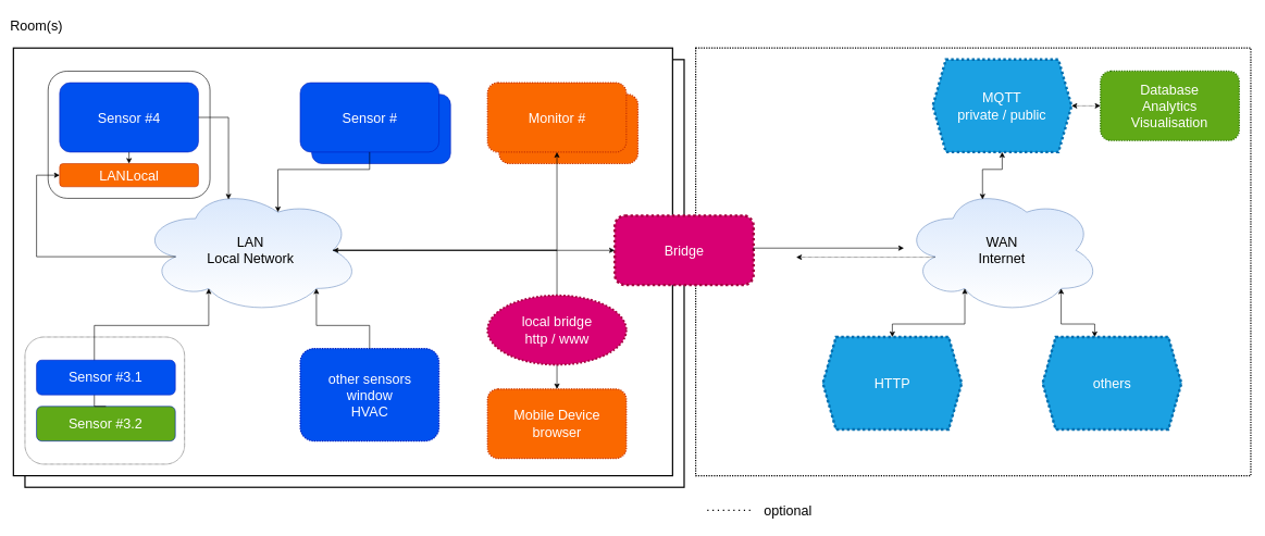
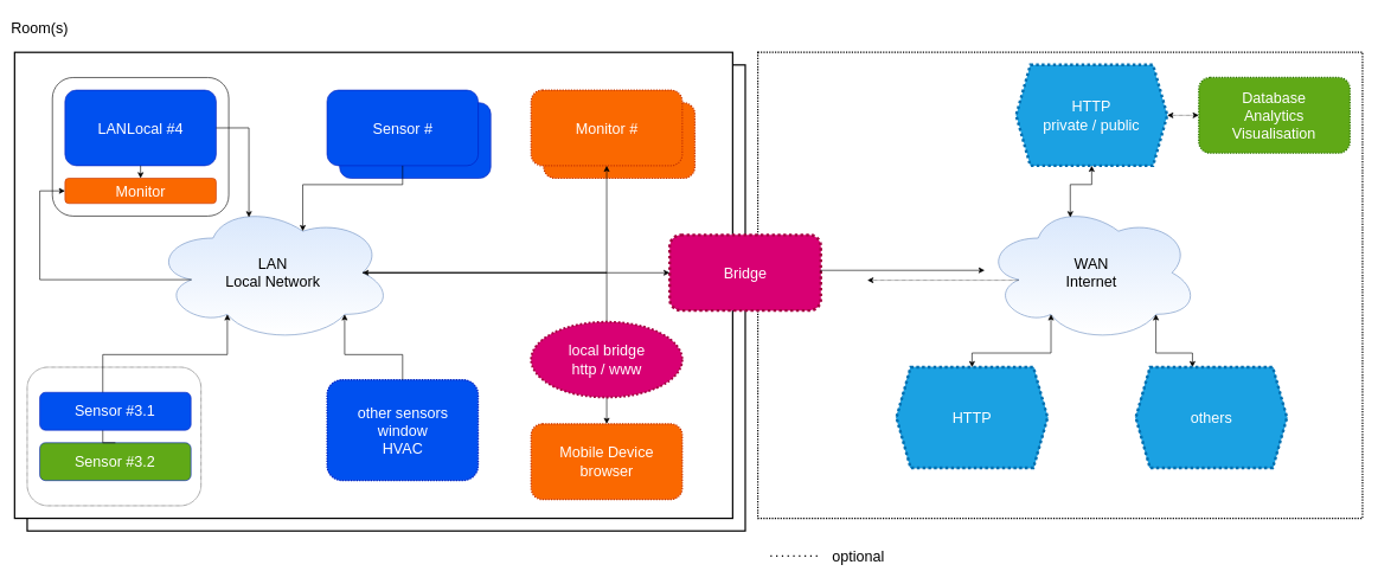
  <mxCell id="0" />
  <mxCell id="1" parent="0" />
  <mxCell id="2" value="" style="rounded=0;whiteSpace=wrap;html=1;gradientColor=#ffffff;fontSize=21;glass=0;strokeWidth=2;" vertex="1" parent="1"><mxGeometry x="37.727" y="90.909" width="1010.456" height="655.909" as="geometry" /></mxCell>
  <mxCell id="3" value="" style="rounded=0;whiteSpace=wrap;html=1;gradientColor=#ffffff;fontSize=21;glass=0;strokeWidth=2;" vertex="1" parent="1"><mxGeometry x="20" y="73.182" width="1010.456" height="655.909" as="geometry" /></mxCell>
  <mxCell id="4" value="" style="rounded=1;whiteSpace=wrap;html=1;gradientColor=#ffffff;fontSize=21;fillColor=none;dashed=1;dashPattern=1 1;" vertex="1" parent="1"><mxGeometry x="37.727" y="516.364" width="244.637" height="195" as="geometry" /></mxCell>
  <mxCell id="5" value="" style="rounded=0;whiteSpace=wrap;html=1;fillColor=none;gradientColor=#ffffff;fontSize=21;glass=0;dashed=1;dashPattern=1 1;strokeWidth=2;" vertex="1" parent="1"><mxGeometry x="1065.91" y="73.182" width="850.91" height="655.909" as="geometry" /></mxCell>
  <mxCell id="6" value="other sensors&lt;br style=&quot;font-size: 21px;&quot;&gt;window&lt;br style=&quot;font-size: 21px;&quot;&gt;HVAC" style="rounded=1;whiteSpace=wrap;html=1;fillColor=#0050ef;strokeColor=#001DBC;gradientDirection=east;fontColor=#ffffff;fontStyle=0;fontSize=21;dashed=1;dashPattern=1 1;strokeWidth=2;" vertex="1" parent="1"><mxGeometry x="459.637" y="534.091" width="212.727" height="141.818" as="geometry" /></mxCell>
  <mxCell id="7" value="Sensor #3.2" style="rounded=1;whiteSpace=wrap;html=1;fillColor=#60a917;strokeColor=#001DBC;gradientDirection=east;fontColor=#ffffff;fontStyle=0;fontSize=21;" vertex="1" parent="1"><mxGeometry x="55.455" y="622.727" width="212.727" height="53.182" as="geometry" /></mxCell>
  <mxCell id="8" value="LAN&lt;br style=&quot;font-size: 21px;&quot;&gt;Local Network" style="ellipse;shape=cloud;whiteSpace=wrap;html=1;fontSize=21;fillColor=#dae8fc;strokeColor=#6c8ebf;gradientColor=#ffffff;" vertex="1" parent="1"><mxGeometry x="215" y="285.909" width="336.819" height="195" as="geometry" /></mxCell>
  <mxCell id="9" style="edgeStyle=orthogonalEdgeStyle;rounded=0;orthogonalLoop=1;jettySize=auto;html=1;exitX=0.5;exitY=0;exitDx=0;exitDy=0;entryX=0.8;entryY=0.8;entryDx=0;entryDy=0;entryPerimeter=0;fontSize=21;" edge="1" parent="1" source="6" target="8"><mxGeometry relative="1" as="geometry"><Array as="points"><mxPoint x="566.001" y="498.636" /><mxPoint x="484.455" y="498.636" /></Array></mxGeometry></mxCell>
  <mxCell id="10" style="edgeStyle=orthogonalEdgeStyle;rounded=0;orthogonalLoop=1;jettySize=auto;html=1;exitX=0.5;exitY=0;exitDx=0;exitDy=0;entryX=0.31;entryY=0.8;entryDx=0;entryDy=0;entryPerimeter=0;fontSize=21;" edge="1" parent="1" source="7" target="8"><mxGeometry relative="1" as="geometry"><Array as="points"><mxPoint x="144.091" y="498.636" /><mxPoint x="319.591" y="498.636" /></Array></mxGeometry></mxCell>
  <mxCell id="11" value="Mobile Device&lt;br style=&quot;font-size: 21px;&quot;&gt;browser" style="rounded=1;whiteSpace=wrap;html=1;fillColor=#fa6800;strokeColor=#C73500;gradientDirection=east;fontColor=#ffffff;fontStyle=0;fontSize=21;dashed=1;dashPattern=1 1;strokeWidth=2;" vertex="1" parent="1"><mxGeometry x="746.819" y="596.136" width="212.727" height="106.364" as="geometry" /></mxCell>
  <mxCell id="12" style="edgeStyle=orthogonalEdgeStyle;rounded=0;orthogonalLoop=1;jettySize=auto;html=1;exitX=0.875;exitY=0.5;exitDx=0;exitDy=0;exitPerimeter=0;fontSize=21;" edge="1" parent="1" source="8" target="11"><mxGeometry relative="1" as="geometry" /></mxCell>
  <mxCell id="13" value="WAN&lt;br style=&quot;font-size: 21px;&quot;&gt;Internet" style="ellipse;shape=cloud;whiteSpace=wrap;html=1;fillColor=#dae8fc;fontSize=21;strokeColor=#6c8ebf;gradientColor=#ffffff;" vertex="1" parent="1"><mxGeometry x="1385.001" y="285.909" width="301.364" height="195" as="geometry" /></mxCell>
  <mxCell id="14" value="Bridge" style="rounded=1;whiteSpace=wrap;html=1;fillColor=#d80073;strokeColor=#A50040;gradientDirection=east;fontColor=#ffffff;fontStyle=0;fontSize=21;dashed=1;strokeWidth=4;dashPattern=1 1;" vertex="1" parent="1"><mxGeometry x="941.819" y="330.227" width="212.727" height="106.364" as="geometry" /></mxCell>
  <mxCell id="15" style="edgeStyle=orthogonalEdgeStyle;rounded=0;orthogonalLoop=1;jettySize=auto;html=1;exitX=0.875;exitY=0.5;exitDx=0;exitDy=0;exitPerimeter=0;fontSize=21;startArrow=classic;startFill=1;" edge="1" parent="1" source="8" target="14"><mxGeometry relative="1" as="geometry" /></mxCell>
  <mxCell id="16" style="edgeStyle=orthogonalEdgeStyle;rounded=0;orthogonalLoop=1;jettySize=auto;html=1;exitX=1;exitY=0.5;exitDx=0;exitDy=0;startArrow=none;startFill=0;fontSize=21;" edge="1" parent="1" source="14" target="13"><mxGeometry relative="1" as="geometry"><Array as="points"><mxPoint x="1155" y="380" /></Array></mxGeometry></mxCell>
  <mxCell id="17" style="edgeStyle=orthogonalEdgeStyle;rounded=0;orthogonalLoop=1;jettySize=auto;html=1;exitX=0.16;exitY=0.55;exitDx=0;exitDy=0;exitPerimeter=0;startArrow=none;startFill=0;fontSize=21;dashed=1;dashPattern=1 1;" edge="1" parent="1" source="13"><mxGeometry relative="1" as="geometry"><mxPoint x="1220" y="394" as="targetPoint" /><Array as="points"><mxPoint x="1220" y="393" /></Array></mxGeometry></mxCell>
  <mxCell id="18" style="edgeStyle=orthogonalEdgeStyle;rounded=0;orthogonalLoop=1;jettySize=auto;html=1;exitX=0.5;exitY=1;exitDx=0;exitDy=0;entryX=0.4;entryY=0.1;entryDx=0;entryDy=0;entryPerimeter=0;startArrow=classic;startFill=1;fontSize=21;" edge="1" parent="1" source="19" target="13"><mxGeometry relative="1" as="geometry" /></mxCell>
- <mxCell id="19" value="MQTT&lt;br style=&quot;font-size: 21px;&quot;&gt;private / public" style="shape=hexagon;perimeter=hexagonPerimeter2;whiteSpace=wrap;html=1;fixedSize=1;rounded=0;glass=0;fillColor=#1ba1e2;fontSize=21;strokeColor=#006EAF;fontColor=#ffffff;strokeWidth=4;dashed=1;dashPattern=1 1;" vertex="1" parent="1"><mxGeometry x="1429.32" y="90.909" width="212.727" height="141.818" as="geometry" /></mxCell>
+ <mxCell id="19" value="HTTP&lt;br style=&quot;font-size: 21px;&quot;&gt;private / public" style="shape=hexagon;perimeter=hexagonPerimeter2;whiteSpace=wrap;html=1;fixedSize=1;rounded=0;glass=0;fillColor=#1ba1e2;fontSize=21;strokeColor=#006EAF;fontColor=#ffffff;strokeWidth=4;dashed=1;dashPattern=1 1;" vertex="1" parent="1"><mxGeometry x="1429.32" y="90.909" width="212.727" height="141.818" as="geometry" /></mxCell>
  <mxCell id="20" value="HTTP" style="shape=hexagon;perimeter=hexagonPerimeter2;whiteSpace=wrap;html=1;fixedSize=1;rounded=0;glass=0;fillColor=#1ba1e2;fontSize=21;strokeColor=#006EAF;fontColor=#ffffff;" vertex="1" parent="1"><mxGeometry x="1260.91" y="516.364" width="212.727" height="141.818" as="geometry" /></mxCell>
  <mxCell id="21" value="others" style="shape=hexagon;perimeter=hexagonPerimeter2;whiteSpace=wrap;html=1;fixedSize=1;rounded=0;glass=0;fillColor=#1ba1e2;fontSize=21;strokeColor=#006EAF;fontColor=#ffffff;" vertex="1" parent="1"><mxGeometry x="1597.729" y="516.364" width="212.727" height="141.818" as="geometry" /></mxCell>
  <mxCell id="22" style="edgeStyle=orthogonalEdgeStyle;rounded=0;orthogonalLoop=1;jettySize=auto;html=1;exitX=0.5;exitY=0;exitDx=0;exitDy=0;entryX=0.31;entryY=0.8;entryDx=0;entryDy=0;entryPerimeter=0;startArrow=classic;startFill=1;fontSize=21;" edge="1" parent="1" source="23" target="13"><mxGeometry relative="1" as="geometry" /></mxCell>
  <mxCell id="23" value="HTTP" style="shape=hexagon;perimeter=hexagonPerimeter2;whiteSpace=wrap;html=1;fixedSize=1;rounded=0;glass=0;fillColor=#1ba1e2;fontSize=21;strokeColor=#006EAF;fontColor=#ffffff;strokeWidth=4;dashed=1;dashPattern=1 1;" vertex="1" parent="1"><mxGeometry x="1260.91" y="516.364" width="212.727" height="141.818" as="geometry" /></mxCell>
  <mxCell id="24" style="edgeStyle=orthogonalEdgeStyle;rounded=0;orthogonalLoop=1;jettySize=auto;html=1;exitX=0.375;exitY=0;exitDx=0;exitDy=0;entryX=0.8;entryY=0.8;entryDx=0;entryDy=0;entryPerimeter=0;startArrow=classic;startFill=1;fontSize=21;" edge="1" parent="1" source="25" target="13"><mxGeometry relative="1" as="geometry" /></mxCell>
  <mxCell id="25" value="others" style="shape=hexagon;perimeter=hexagonPerimeter2;whiteSpace=wrap;html=1;fixedSize=1;rounded=0;glass=0;fillColor=#1ba1e2;fontSize=21;strokeColor=#006EAF;fontColor=#ffffff;strokeWidth=4;dashed=1;dashPattern=1 1;" vertex="1" parent="1"><mxGeometry x="1597.729" y="516.364" width="212.727" height="141.818" as="geometry" /></mxCell>
  <mxCell id="26" value="" style="endArrow=none;dashed=1;html=1;dashPattern=1 3;strokeWidth=2;fontSize=21;" edge="1" parent="1"><mxGeometry width="50" height="50" relative="1" as="geometry"><mxPoint x="1083.637" y="782.273" as="sourcePoint" /><mxPoint x="1154.547" y="782.273" as="targetPoint" /></mxGeometry></mxCell>
  <mxCell id="27" value="Room(s)" style="text;html=1;strokeColor=none;fillColor=none;align=center;verticalAlign=middle;whiteSpace=wrap;rounded=0;glass=0;dashed=1;dashPattern=1 1;fontSize=21;" vertex="1" parent="1"><mxGeometry x="20" y="20" width="70.909" height="35.455" as="geometry" /></mxCell>
  <mxCell id="28" value="Sensor #3.1" style="rounded=1;whiteSpace=wrap;html=1;fillColor=#0050ef;strokeColor=#001DBC;gradientDirection=east;fontColor=#ffffff;fontStyle=0;fontSize=21;" vertex="1" parent="1"><mxGeometry x="55.455" y="551.818" width="212.727" height="53.182" as="geometry" /></mxCell>
  <mxCell id="29" value="Database&lt;br style=&quot;font-size: 21px;&quot;&gt;Analytics&lt;br style=&quot;font-size: 21px;&quot;&gt;Visualisation" style="rounded=1;whiteSpace=wrap;html=1;glass=0;dashed=1;dashPattern=1 1;strokeWidth=2;fillColor=#60a917;fontSize=21;strokeColor=#2D7600;fontColor=#ffffff;" vertex="1" parent="1"><mxGeometry x="1686.365" y="108.636" width="212.727" height="106.364" as="geometry" /></mxCell>
  <mxCell id="30" style="edgeStyle=orthogonalEdgeStyle;rounded=0;orthogonalLoop=1;jettySize=auto;html=1;exitX=1;exitY=0.5;exitDx=0;exitDy=0;dashed=1;dashPattern=1 1;startArrow=classic;startFill=1;fontSize=21;" edge="1" parent="1" source="19" target="29"><mxGeometry relative="1" as="geometry" /></mxCell>
  <mxCell id="31" value="" style="group;fontSize=21;" vertex="1" connectable="0" parent="1"><mxGeometry x="73.182" y="108.636" width="248.182" height="195" as="geometry" /></mxCell>
  <mxCell id="32" value="" style="rounded=1;whiteSpace=wrap;html=1;gradientColor=#ffffff;fontSize=14;fillColor=none;" vertex="1" parent="31"><mxGeometry width="248.182" height="195" as="geometry" /></mxCell>
- <mxCell id="33" value="Sensor #4" style="rounded=1;whiteSpace=wrap;html=1;fillColor=#0050ef;strokeColor=#001DBC;gradientDirection=east;fontColor=#ffffff;fontStyle=0;fontSize=21;" vertex="1" parent="31"><mxGeometry x="17.727" y="17.727" width="212.727" height="106.364" as="geometry" /></mxCell>
- <mxCell id="34" value="LANLocal" style="rounded=1;whiteSpace=wrap;html=1;fillColor=#fa6800;strokeColor=#C73500;gradientDirection=east;fontColor=#ffffff;fontStyle=0;fontSize=21;" vertex="1" parent="31"><mxGeometry x="17.727" y="141.818" width="212.727" height="35.455" as="geometry" /></mxCell>
+ <mxCell id="33" value="LANLocal #4" style="rounded=1;whiteSpace=wrap;html=1;fillColor=#0050ef;strokeColor=#001DBC;gradientDirection=east;fontColor=#ffffff;fontStyle=0;fontSize=21;" vertex="1" parent="31"><mxGeometry x="17.727" y="17.727" width="212.727" height="106.364" as="geometry" /></mxCell>
+ <mxCell id="34" value="Monitor" style="rounded=1;whiteSpace=wrap;html=1;fillColor=#fa6800;strokeColor=#C73500;gradientDirection=east;fontColor=#ffffff;fontStyle=0;fontSize=21;" vertex="1" parent="31"><mxGeometry x="17.727" y="141.818" width="212.727" height="35.455" as="geometry" /></mxCell>
  <mxCell id="35" style="edgeStyle=orthogonalEdgeStyle;rounded=0;orthogonalLoop=1;jettySize=auto;html=1;exitX=0.5;exitY=1;exitDx=0;exitDy=0;entryX=0.5;entryY=0;entryDx=0;entryDy=0;fontSize=14;" edge="1" parent="31" source="33" target="34"><mxGeometry relative="1" as="geometry" /></mxCell>
  <mxCell id="36" style="edgeStyle=orthogonalEdgeStyle;rounded=0;orthogonalLoop=1;jettySize=auto;html=1;exitX=1;exitY=0.5;exitDx=0;exitDy=0;fontSize=21;entryX=0.4;entryY=0.1;entryDx=0;entryDy=0;entryPerimeter=0;" edge="1" parent="1" source="33" target="8"><mxGeometry relative="1" as="geometry"><mxPoint x="427.728" y="441.909" as="targetPoint" /></mxGeometry></mxCell>
  <mxCell id="37" style="edgeStyle=orthogonalEdgeStyle;rounded=0;orthogonalLoop=1;jettySize=auto;html=1;exitX=0.16;exitY=0.55;exitDx=0;exitDy=0;exitPerimeter=0;entryX=0;entryY=0.5;entryDx=0;entryDy=0;fontSize=21;" edge="1" parent="1" source="8" target="34"><mxGeometry relative="1" as="geometry"><Array as="points"><mxPoint x="55.455" y="394.045" /><mxPoint x="55.455" y="268.182" /></Array></mxGeometry></mxCell>
  <mxCell id="38" value="Sensor #" style="rounded=1;whiteSpace=wrap;html=1;fillColor=#0050ef;strokeColor=#001DBC;gradientDirection=east;fontColor=#ffffff;fontStyle=0;fontSize=21;" vertex="1" parent="1"><mxGeometry x="477.364" y="144.091" width="212.727" height="106.364" as="geometry" /></mxCell>
  <mxCell id="39" value="Sensor #" style="rounded=1;whiteSpace=wrap;html=1;fillColor=#0050ef;strokeColor=#001DBC;gradientDirection=east;fontColor=#ffffff;fontStyle=0;fontSize=21;" vertex="1" parent="1"><mxGeometry x="459.637" y="126.364" width="212.727" height="106.364" as="geometry" /></mxCell>
  <mxCell id="40" style="edgeStyle=orthogonalEdgeStyle;rounded=0;orthogonalLoop=1;jettySize=auto;html=1;exitX=0.5;exitY=1;exitDx=0;exitDy=0;entryX=0.625;entryY=0.2;entryDx=0;entryDy=0;entryPerimeter=0;fontSize=21;" edge="1" parent="1" source="39" target="8"><mxGeometry relative="1" as="geometry"><mxPoint x="454.673" y="334.659" as="targetPoint" /></mxGeometry></mxCell>
  <mxCell id="41" value="Monitor #A" style="rounded=1;whiteSpace=wrap;html=1;fillColor=#fa6800;strokeColor=#C73500;gradientDirection=east;fontColor=#ffffff;fontStyle=0;fontSize=21;strokeWidth=2;dashed=1;dashPattern=1 1;" vertex="1" parent="1"><mxGeometry x="764.546" y="144.091" width="212.727" height="106.364" as="geometry" /></mxCell>
  <mxCell id="42" value="Monitor #" style="rounded=1;whiteSpace=wrap;html=1;fillColor=#fa6800;strokeColor=#C73500;gradientDirection=east;fontColor=#ffffff;fontStyle=0;fontSize=21;strokeWidth=2;dashed=1;dashPattern=1 1;" vertex="1" parent="1"><mxGeometry x="746.819" y="126.364" width="212.727" height="106.364" as="geometry" /></mxCell>
  <mxCell id="43" style="edgeStyle=orthogonalEdgeStyle;rounded=0;orthogonalLoop=1;jettySize=auto;html=1;exitX=0.875;exitY=0.5;exitDx=0;exitDy=0;exitPerimeter=0;entryX=0.5;entryY=1;entryDx=0;entryDy=0;fontSize=21;" edge="1" parent="1" source="8" target="42"><mxGeometry relative="1" as="geometry" /></mxCell>
  <mxCell id="44" value="local bridge&lt;br style=&quot;font-size: 21px;&quot;&gt;http / www" style="ellipse;whiteSpace=wrap;html=1;fillColor=#d80073;strokeColor=#A50040;gradientDirection=east;fontColor=#ffffff;fontStyle=0;fontSize=21;dashed=1;strokeWidth=3;dashPattern=1 1;" vertex="1" parent="1"><mxGeometry x="746.819" y="452.545" width="212.727" height="106.364" as="geometry" /></mxCell>
  <mxCell id="45" value="optional" style="text;html=1;strokeColor=none;fillColor=none;align=center;verticalAlign=middle;whiteSpace=wrap;rounded=0;glass=0;dashed=1;dashPattern=1 1;fontSize=21;" vertex="1" parent="1"><mxGeometry x="1172.274" y="764.545" width="70.909" height="35.455" as="geometry" /></mxCell>
